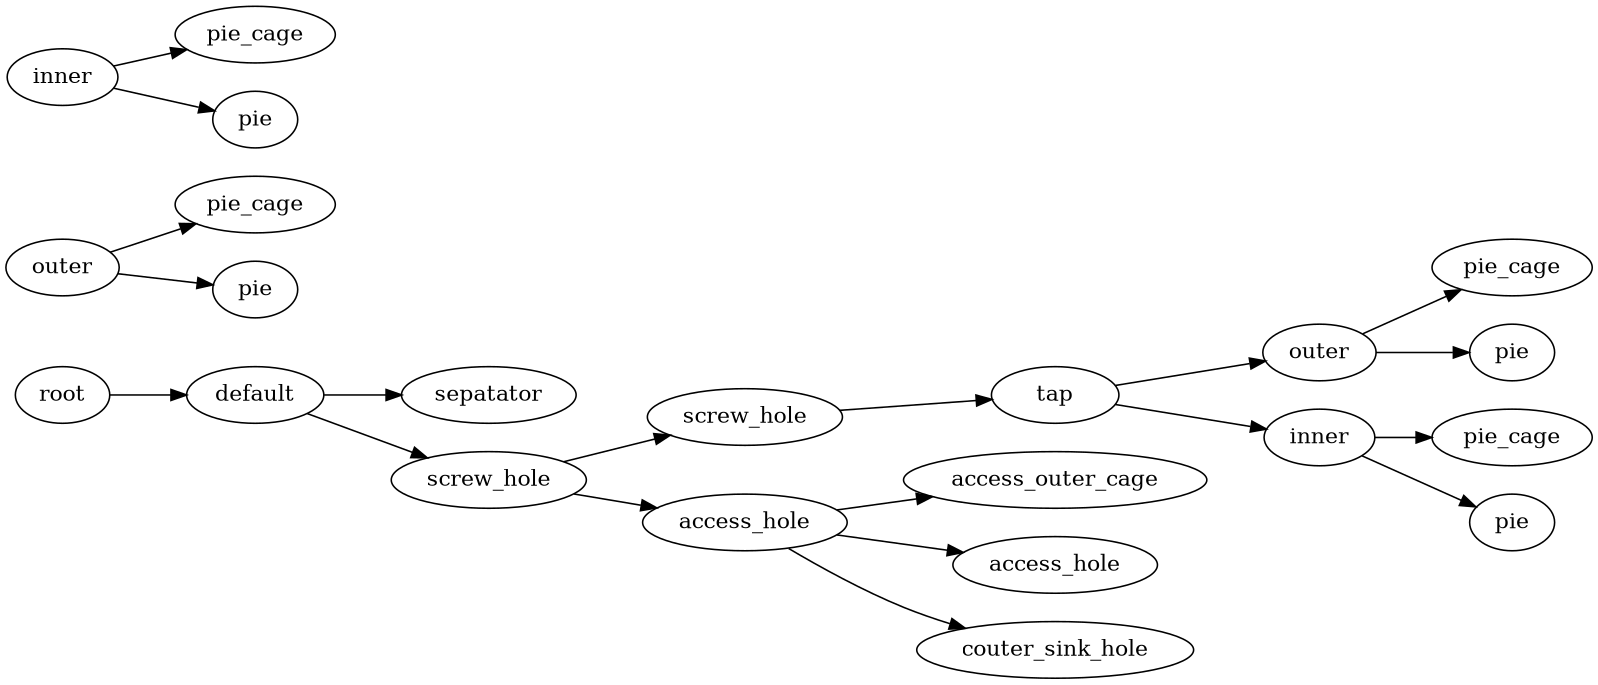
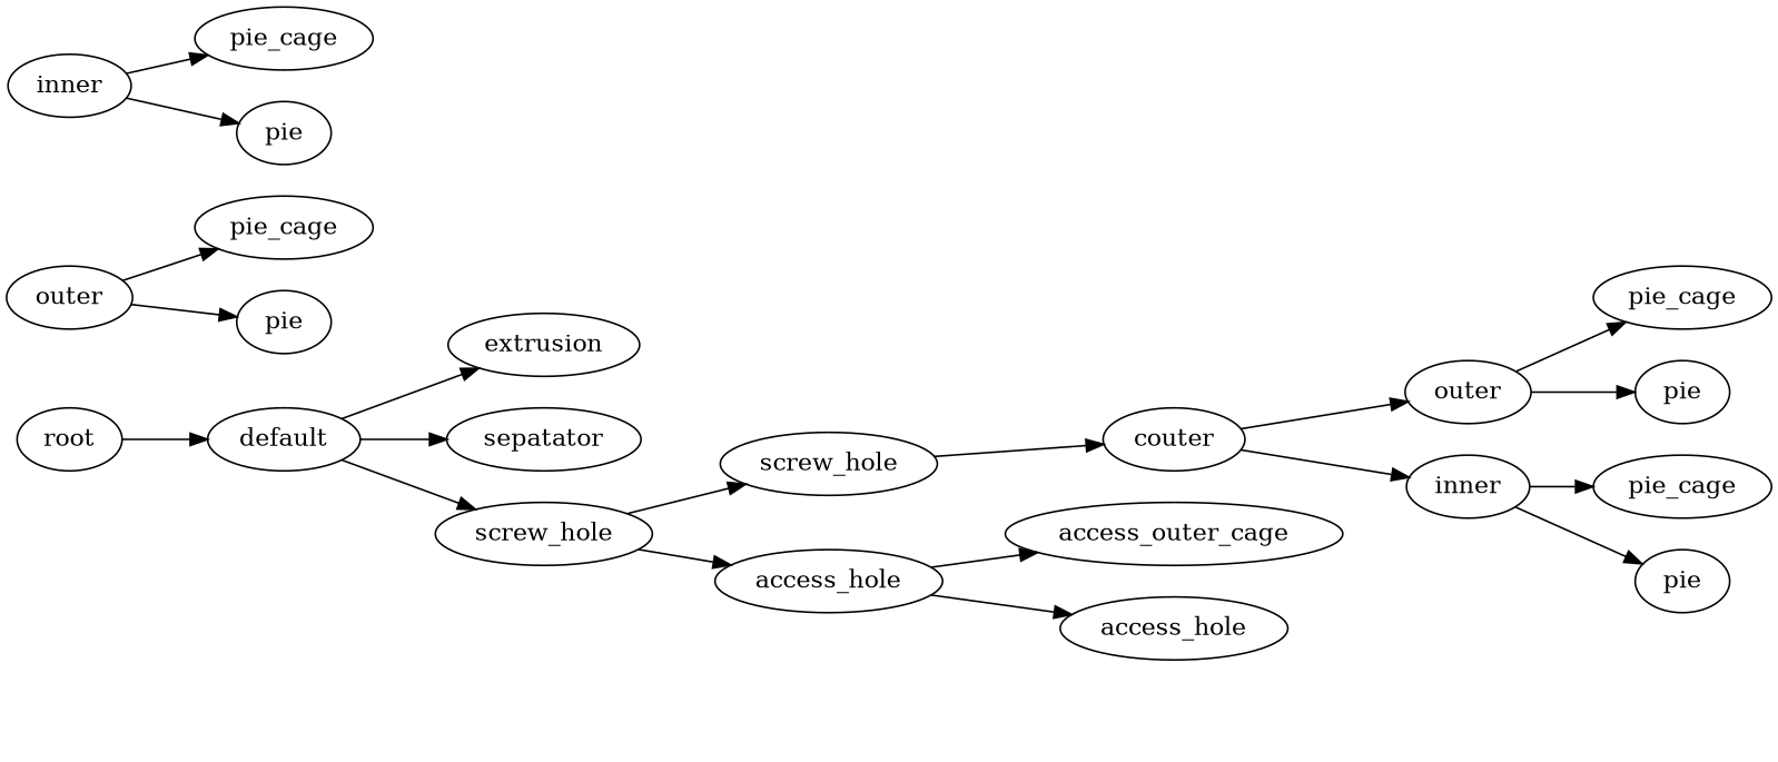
  digraph {
    rankdir=LR
    n1 [label=root]
    n2 [label=default]
+   n3 [label=extrusion]
    n4 [label=sepatator]
    n5 [label=screw_hole]
    n6 [label=screw_hole]
    n7 [label=access_hole]
-   n8 [label=tap]
+   n8 [label=couter]
    n9 [label=access_outer_cage]
    n10 [label=access_hole]
-   n11 [label=couter_sink_hole]
    n12 [label=outer]
    n13 [label=inner]
    n14 [label=outer]
    n15 [label=pie_cage]
    n16 [label=pie]
    n17 [label=inner]
    n18 [label=pie_cage]
    n19 [label=pie]
    n20 [label=pie_cage]
    n21 [label=pie]
    n22 [label=pie_cage]
    n23 [label=pie]
    n1 -> n2
+   n2 -> n3
    n2 -> n4
    n2 -> n5
    n5 -> n6
    n5 -> n7
    n6 -> n8
    n7 -> n9
    n7 -> n10
-   n7 -> n11
    n8 -> n12
    n8 -> n13
    n12 -> n20
    n12 -> n21
    n13 -> n22
    n13 -> n23
    n14 -> n15
    n14 -> n16
    n17 -> n18
    n17 -> n19
  }
